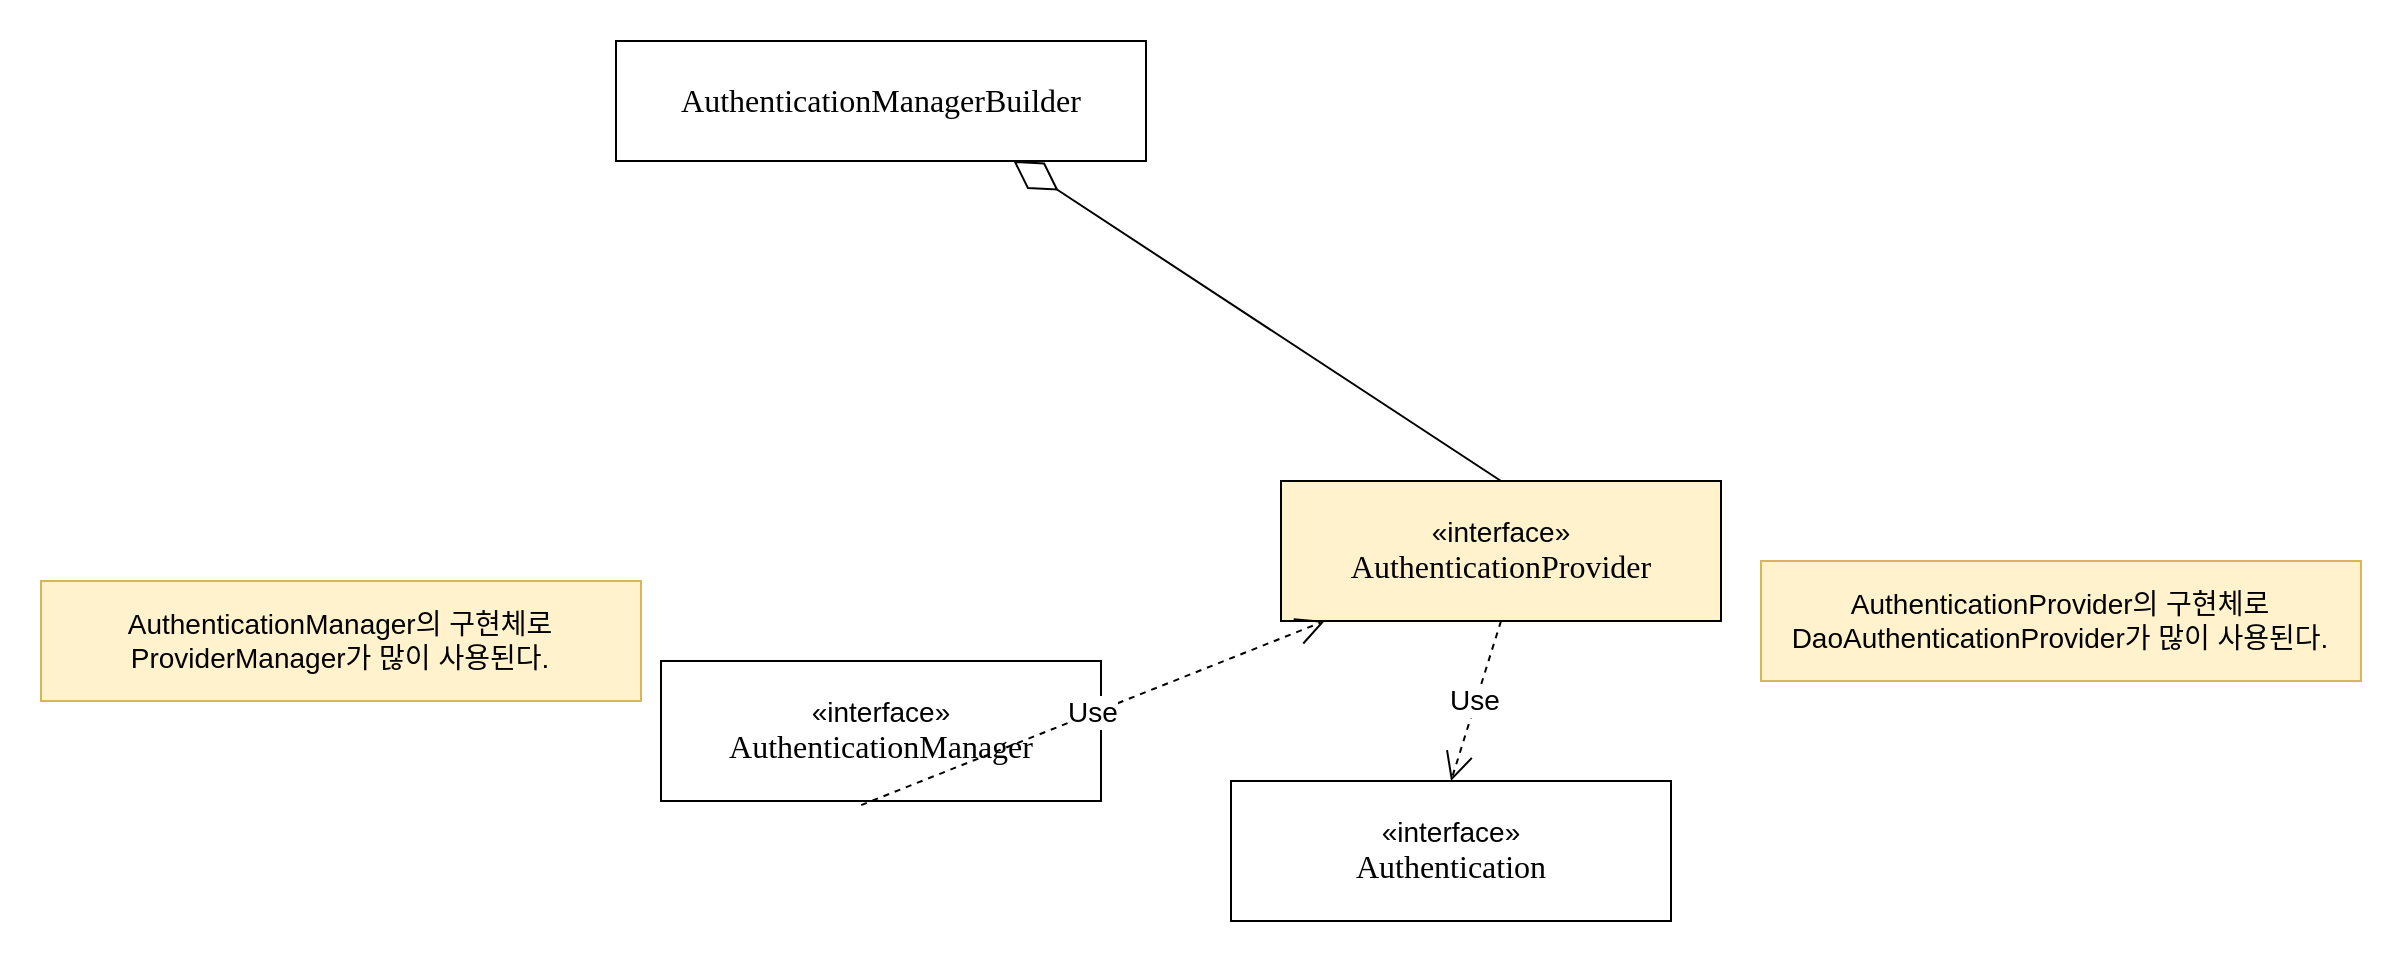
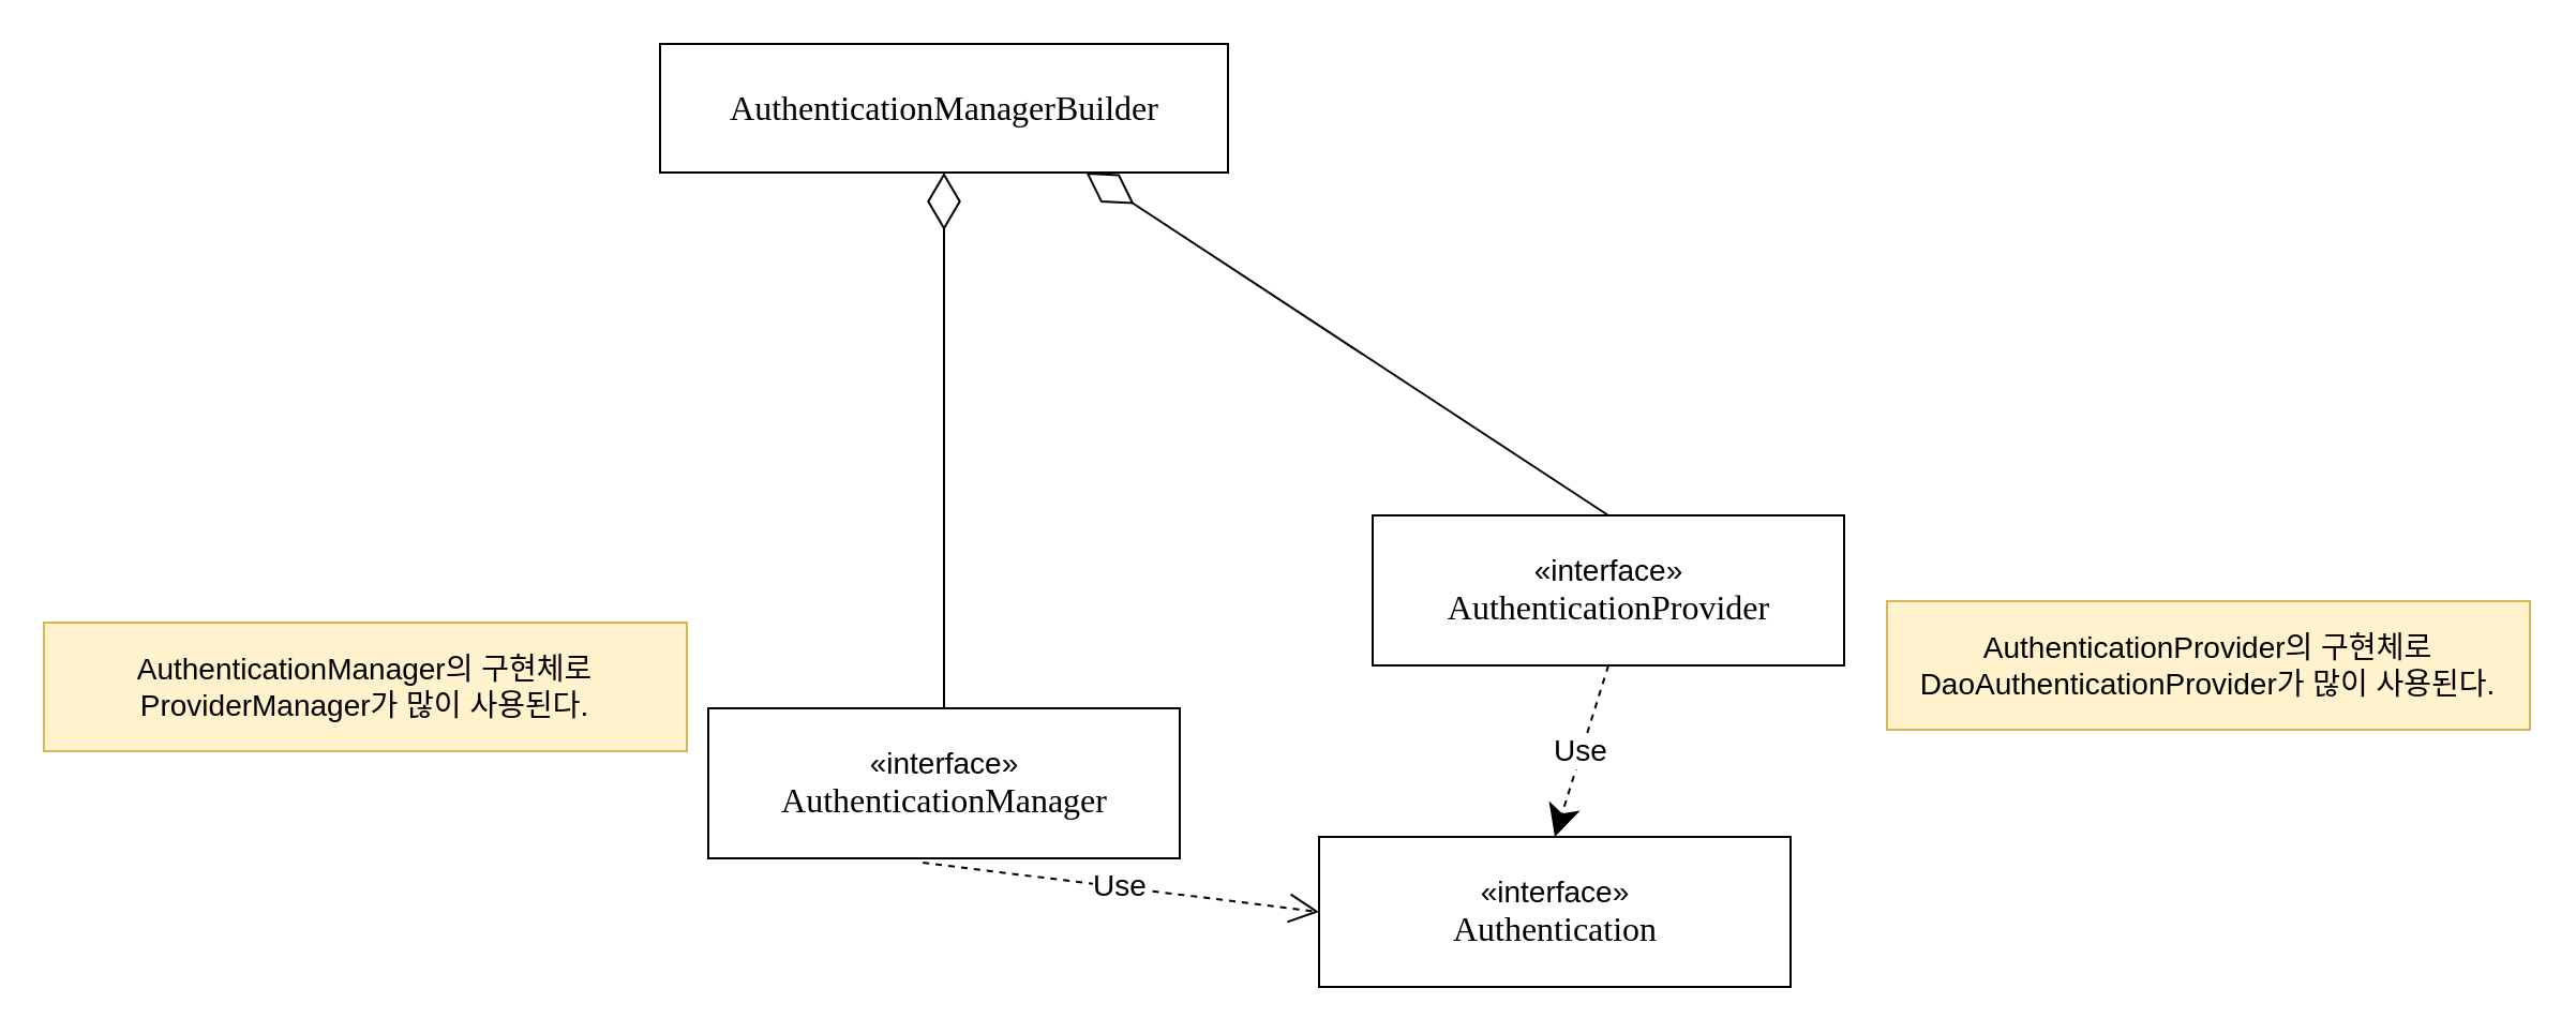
  <mxCell id="0" />
  <mxCell id="1" parent="0" />
  <mxCell id="2" value="&lt;font style=&quot;font-size: 14px;&quot;&gt;«interface»&lt;/font&gt;&lt;br&gt;&lt;span style=&quot;font-family: &amp;quot;맑은 고딕&amp;quot;;&quot;&gt;&lt;font style=&quot;font-size: 16px;&quot;&gt;AuthenticationManager&lt;/font&gt;&lt;/span&gt;" style="html=1;" vertex="1" parent="1"><mxGeometry x="330" y="330" width="220" height="70" as="geometry" /></mxCell>
- <mxCell id="3" value="&lt;font style=&quot;font-size: 14px;&quot;&gt;«interface»&lt;/font&gt;&lt;br&gt;&lt;span style=&quot;font-size: 12pt; font-family: &amp;quot;맑은 고딕&amp;quot;;&quot;&gt;AuthenticationProvider&lt;/span&gt;" style="html=1;fillColor=#fff2cc;" vertex="1" parent="1"><mxGeometry x="640" y="240" width="220" height="70" as="geometry" /></mxCell>
+ <mxCell id="3" value="&lt;font style=&quot;font-size: 14px;&quot;&gt;«interface»&lt;/font&gt;&lt;br&gt;&lt;span style=&quot;font-size: 12pt; font-family: &amp;quot;맑은 고딕&amp;quot;;&quot;&gt;AuthenticationProvider&lt;/span&gt;" style="html=1;" vertex="1" parent="1"><mxGeometry x="640" y="240" width="220" height="70" as="geometry" /></mxCell>
  <mxCell id="4" value="&lt;font style=&quot;font-size: 14px;&quot;&gt;«interface»&lt;/font&gt;&lt;br&gt;&lt;span style=&quot;font-size: 12pt; font-family: &amp;quot;맑은 고딕&amp;quot;;&quot;&gt;Authentication&lt;/span&gt;" style="html=1;" vertex="1" parent="1"><mxGeometry x="615" y="390" width="220" height="70" as="geometry" /></mxCell>
  <mxCell id="5" value="&lt;span style=&quot;font-size: 12pt; font-family: &amp;quot;맑은 고딕&amp;quot;;&quot;&gt;AuthenticationManagerBuilder&lt;/span&gt;" style="html=1;fontSize=14;" vertex="1" parent="1"><mxGeometry x="307.5" y="20" width="265" height="60" as="geometry" /></mxCell>
+ <mxCell id="6" value="" style="endArrow=diamondThin;endFill=0;endSize=24;html=1;rounded=0;fontSize=14;exitX=0.5;exitY=0;exitDx=0;exitDy=0;" edge="1" parent="1" source="2" target="5"><mxGeometry width="160" relative="1" as="geometry"><mxPoint x="530" y="330" as="sourcePoint" /><mxPoint x="690" y="330" as="targetPoint" /></mxGeometry></mxCell>
  <mxCell id="7" value="" style="endArrow=diamondThin;endFill=0;endSize=24;html=1;rounded=0;fontSize=14;exitX=0.5;exitY=0;exitDx=0;exitDy=0;entryX=0.75;entryY=1;entryDx=0;entryDy=0;" edge="1" parent="1" source="3" target="5"><mxGeometry width="160" relative="1" as="geometry"><mxPoint x="450" y="250" as="sourcePoint" /><mxPoint x="450" y="90" as="targetPoint" /></mxGeometry></mxCell>
- <mxCell id="8" value="Use" style="endArrow=open;endSize=12;dashed=1;html=1;rounded=0;fontSize=14;entryX=0.5;entryY=0;entryDx=0;entryDy=0;exitX=0.5;exitY=1;exitDx=0;exitDy=0;" edge="1" parent="1" source="3" target="4"><mxGeometry width="160" relative="1" as="geometry"><mxPoint x="530" y="330" as="sourcePoint" /><mxPoint x="690" y="330" as="targetPoint" /></mxGeometry></mxCell>
- <mxCell id="9" value="Use" style="endArrow=open;endSize=12;dashed=1;html=1;rounded=0;fontSize=14;exitX=0.455;exitY=1.029;exitDx=0;exitDy=0;exitPerimeter=0;" edge="1" parent="1" source="2" target="3"><mxGeometry width="160" relative="1" as="geometry"><mxPoint x="760" y="320" as="sourcePoint" /><mxPoint x="760" y="400" as="targetPoint" /></mxGeometry></mxCell>
+ <mxCell id="8" value="Use" style="endArrow=classic;endSize=12;dashed=1;html=1;rounded=0;fontSize=14;entryX=0.5;entryY=0;entryDx=0;entryDy=0;exitX=0.5;exitY=1;exitDx=0;exitDy=0;" edge="1" parent="1" source="3" target="4"><mxGeometry width="160" relative="1" as="geometry"><mxPoint x="530" y="330" as="sourcePoint" /><mxPoint x="690" y="330" as="targetPoint" /></mxGeometry></mxCell>
+ <mxCell id="9" value="Use" style="endArrow=open;endSize=12;dashed=1;html=1;rounded=0;fontSize=14;entryX=0;entryY=0.5;entryDx=0;entryDy=0;exitX=0.455;exitY=1.029;exitDx=0;exitDy=0;exitPerimeter=0;" edge="1" parent="1" source="2" target="4"><mxGeometry width="160" relative="1" as="geometry"><mxPoint x="760" y="320" as="sourcePoint" /><mxPoint x="760" y="400" as="targetPoint" /></mxGeometry></mxCell>
  <mxCell id="10" value="AuthenticationManager의 구현체로 ProviderManager가 많이 사용된다." style="rounded=0;whiteSpace=wrap;html=1;fontSize=14;fillColor=#fff2cc;strokeColor=#d6b656;" vertex="1" parent="1"><mxGeometry x="20" y="290" width="300" height="60" as="geometry" /></mxCell>
  <mxCell id="11" value="AuthenticationProvider의 구현체로 DaoAuthenticationProvider가 많이 사용된다." style="rounded=0;whiteSpace=wrap;html=1;fontSize=14;fillColor=#fff2cc;strokeColor=#d6b656;" vertex="1" parent="1"><mxGeometry x="880" y="280" width="300" height="60" as="geometry" /></mxCell>
